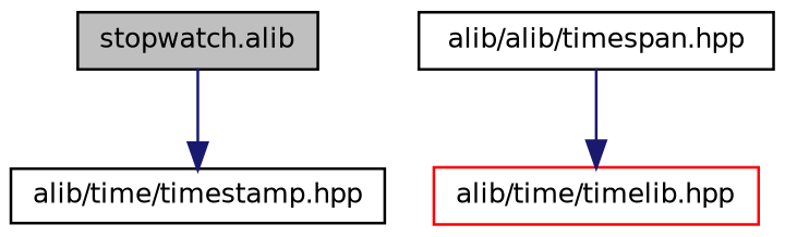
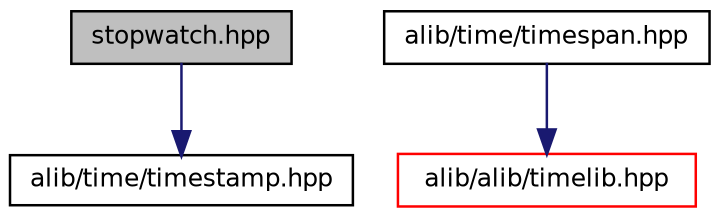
  digraph {
    node [color=black fillcolor=white fontname=Helvetica fontsize=10 shape=record style=filled]
    edge [color=midnightblue fontname=Helvetica fontsize=10 labelfontname=Helvetica labelfontsize=10 style=solid]
-   n1 [fillcolor=grey75 fontcolor=black height=0.2 label="stopwatch.alib" width=0.4]
+   n1 [fillcolor=grey75 fontcolor=black height=0.2 label="stopwatch.hpp" width=0.4]
    n2 [height=0.2 label="alib/time/timestamp.hpp" width=0.4]
-   n3 [height=0.2 label="alib/alib/timespan.hpp" width=0.4]
-   n4 [color=red height=0.2 label="alib/time/timelib.hpp" width=0.4]
+   n3 [height=0.2 label="alib/time/timespan.hpp" width=0.4]
+   n4 [color=red height=0.2 label="alib/alib/timelib.hpp" width=0.4]
    n1 -> n2
    n3 -> n4
  }
